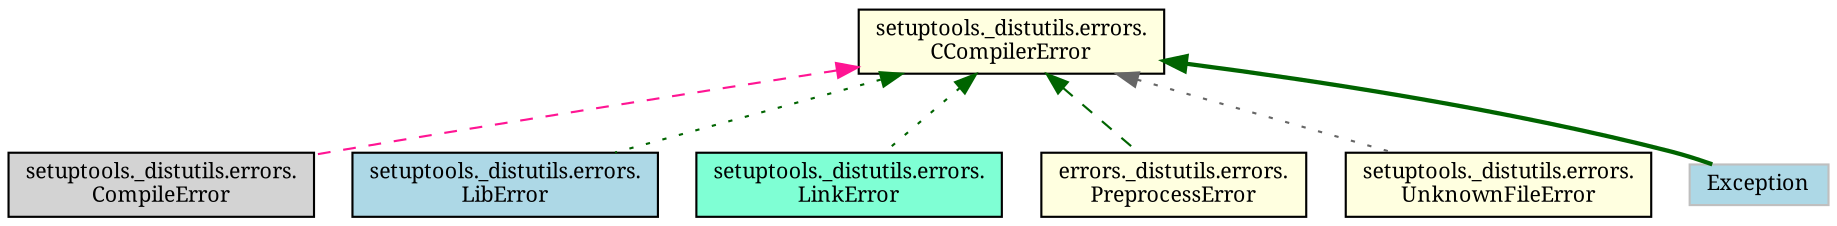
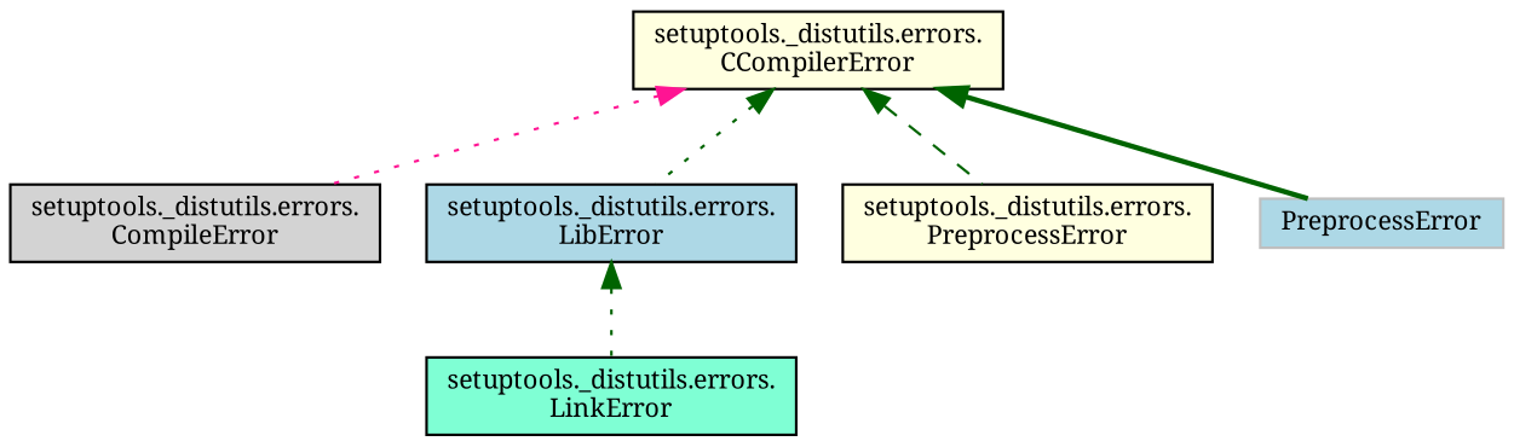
  digraph {
    fontname="Noto Serif"
    rankdir=TB
    node [color=black fillcolor=lightyellow fontname="Noto Serif" fontsize=10 shape=record style=filled]
    edge [color=darkgreen dir=back fontname="Noto Serif" fontsize=10 labelfontname=Helvetica labelfontsize=10 style=dotted]
    n1 [fontcolor=black height=0.2 label="setuptools._distutils.errors.\lCCompilerError" width=0.4]
    n2 [fillcolor=lightgrey height=0.2 label="setuptools._distutils.errors.\lCompileError" width=0.4]
    n3 [fillcolor=lightblue height=0.2 label="setuptools._distutils.errors.\lLibError" width=0.4]
    n4 [fillcolor=aquamarine height=0.2 label="setuptools._distutils.errors.\lLinkError" width=0.4]
-   n5 [height=0.2 label="errors._distutils.errors.\lPreprocessError" width=0.4]
-   n6 [height=0.2 label="setuptools._distutils.errors.\lUnknownFileError" width=0.4]
-   n7 [color=grey75 fillcolor=lightblue height=0.2 label=Exception width=0.4]
-   n1 -> n2 [color=deeppink style=dashed]
+   n5 [height=0.2 label="setuptools._distutils.errors.\lPreprocessError" width=0.4]
+   n7 [color=grey75 fillcolor=lightblue height=0.2 label=PreprocessError width=0.4]
+   n1 -> n2 [color=deeppink]
    n1 -> n3
-   n1 -> n4
+   n3 -> n4
    n1 -> n5 [style=dashed]
-   n1 -> n6 [color=gray40]
    n1 -> n7 [style=bold]
  }
